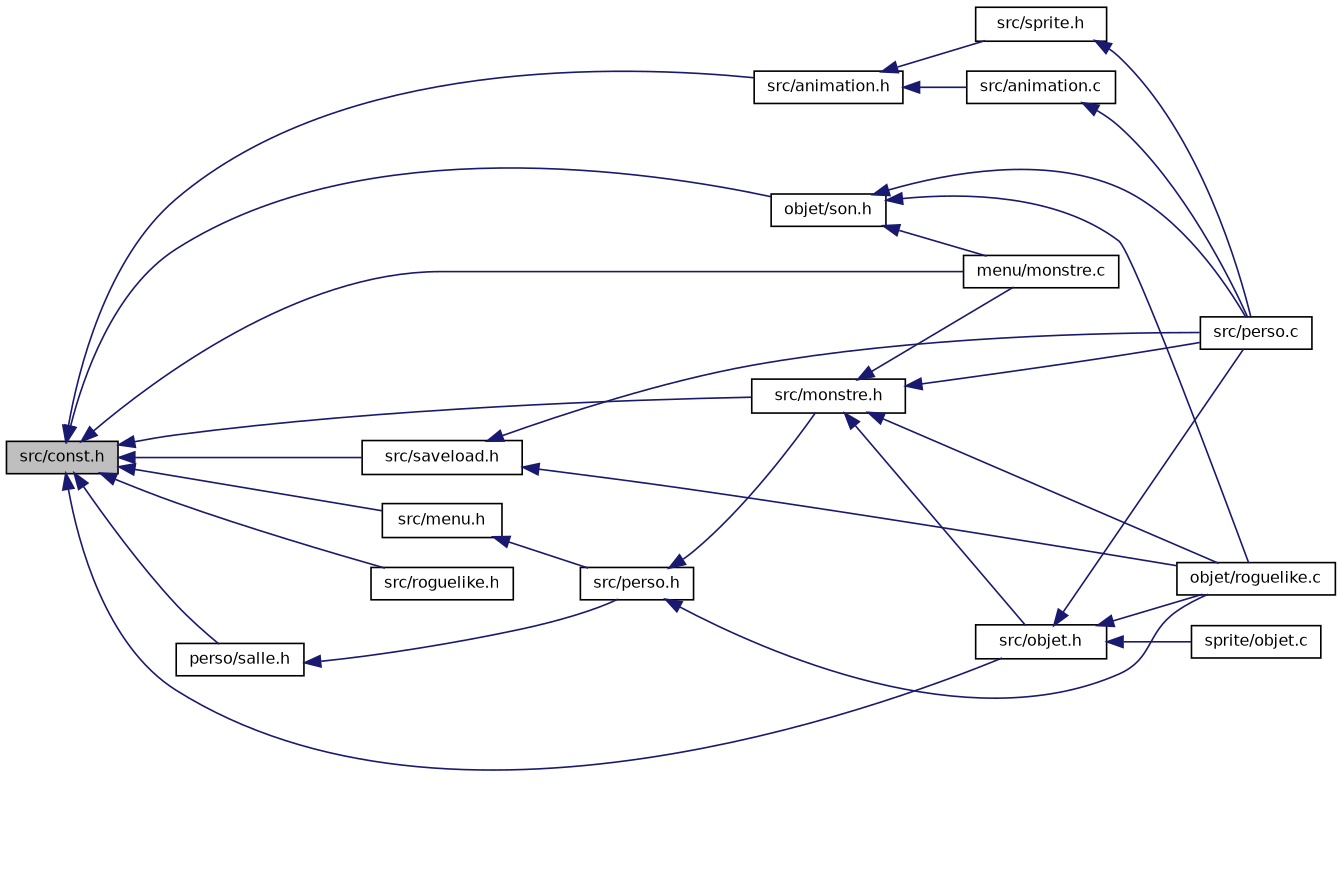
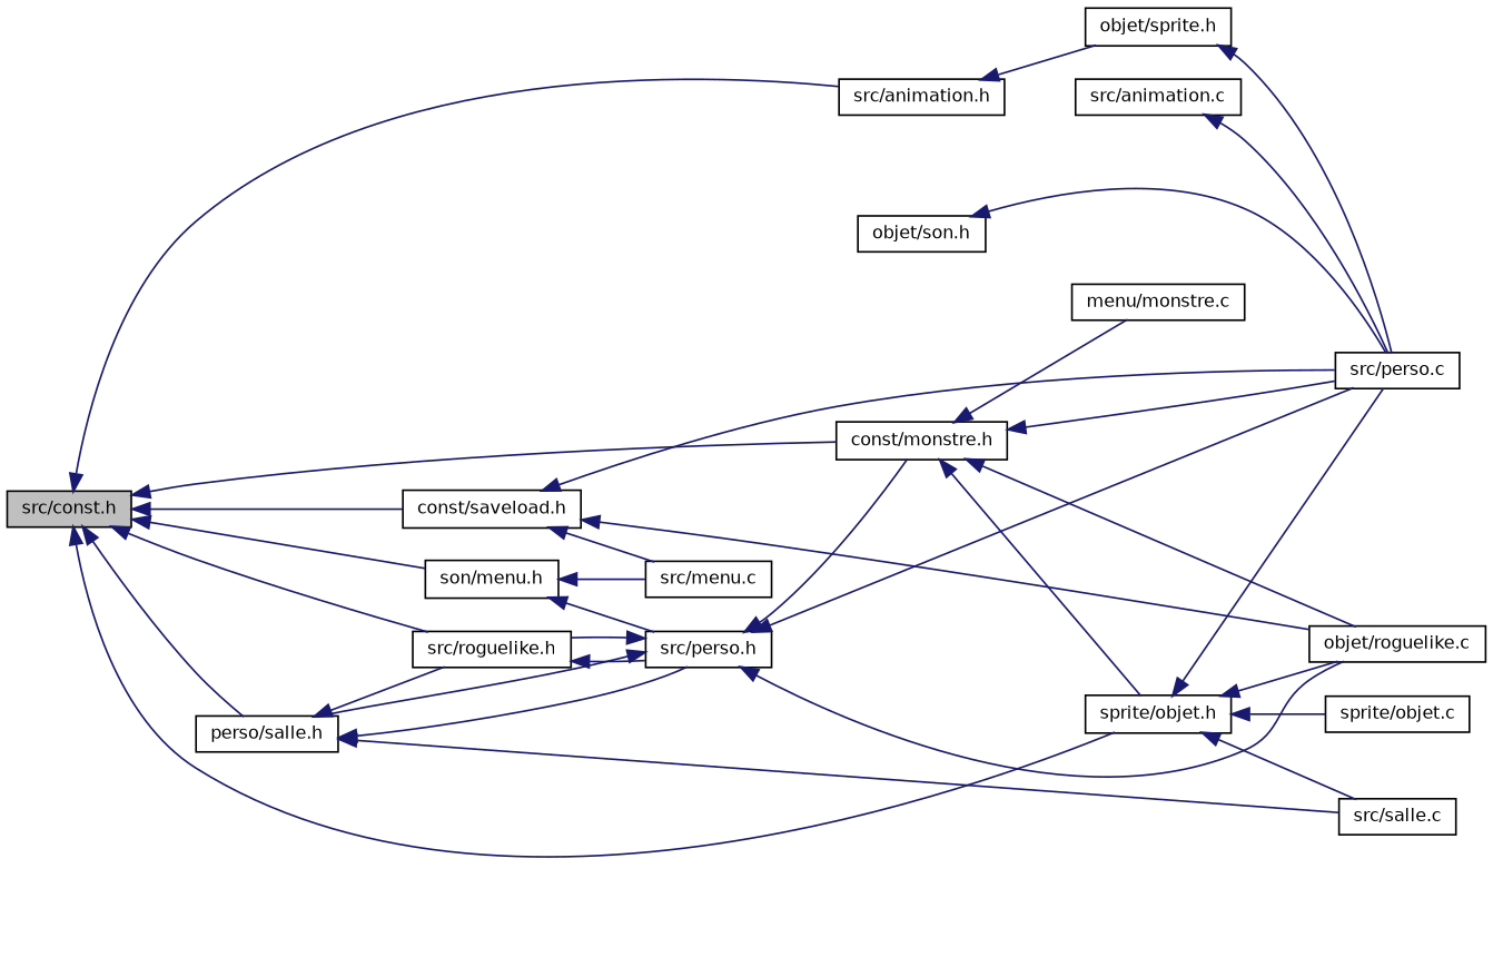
  digraph {
    rankdir=LR
    node [color=black fillcolor=white fontname=Helvetica fontsize=10 shape=record style=filled]
    edge [color=midnightblue dir=back fontname=Helvetica fontsize=10 labelfontname=Helvetica labelfontsize=10 style=solid]
    n1 [fillcolor=grey75 fontcolor=black height=0.2 label="src/const.h" width=0.4]
    n2 [height=0.2 label="src/animation.h" width=0.4]
    n3 [height=0.2 label="perso/salle.h" width=0.4]
    n4 [height=0.2 label="src/roguelike.h" width=0.4]
-   n5 [height=0.2 label="src/monstre.h" width=0.4]
+   n5 [height=0.2 label="const/monstre.h" width=0.4]
    n6 [height=0.2 label="menu/monstre.c" width=0.4]
-   n7 [height=0.2 label="src/menu.h" width=0.4]
-   n8 [height=0.2 label="src/saveload.h" width=0.4]
+   n7 [height=0.2 label="son/menu.h" width=0.4]
+   n8 [height=0.2 label="const/saveload.h" width=0.4]
    n9 [height=0.2 label="objet/son.h" width=0.4]
-   n10 [height=0.2 label="src/objet.h" width=0.4]
+   n10 [height=0.2 label="sprite/objet.h" width=0.4]
    n11 [height=0.2 label="src/animation.c" width=0.4]
-   n12 [height=0.2 label="src/sprite.h" width=0.4]
+   n12 [height=0.2 label="objet/sprite.h" width=0.4]
    n13 [height=0.2 label="src/perso.h" width=0.4]
+   n14 [height=0.2 label="src/salle.c" width=0.4]
    n15 [height=0.2 label="src/perso.c" width=0.4]
    n16 [height=0.2 label="objet/roguelike.c" width=0.4]
+   n17 [height=0.2 label="src/menu.c" width=0.4]
    n18 [height=0.2 label="sprite/objet.c" width=0.4]
    n1 -> n2
    n1 -> n3
    n1 -> n4
    n1 -> n5
-   n1 -> n6
    n1 -> n7
    n1 -> n8
-   n1 -> n9
    n1 -> n10
-   n2 -> n11
    n2 -> n12
+   n3 -> n4
    n3 -> n13
+   n3 -> n14
+   n4 -> n13
    n5 -> n6
    n5 -> n10
    n5 -> n15
    n5 -> n16
    n7 -> n13
+   n7 -> n17
    n8 -> n15
    n8 -> n16
-   n9 -> n6
+   n8 -> n17
    n9 -> n15
-   n9 -> n16
+   n10 -> n14
    n10 -> n15
    n10 -> n16
    n10 -> n18
    n11 -> n15
    n12 -> n15
+   n13 -> n3
+   n13 -> n4
    n13 -> n5
+   n13 -> n15
    n13 -> n16
  }
